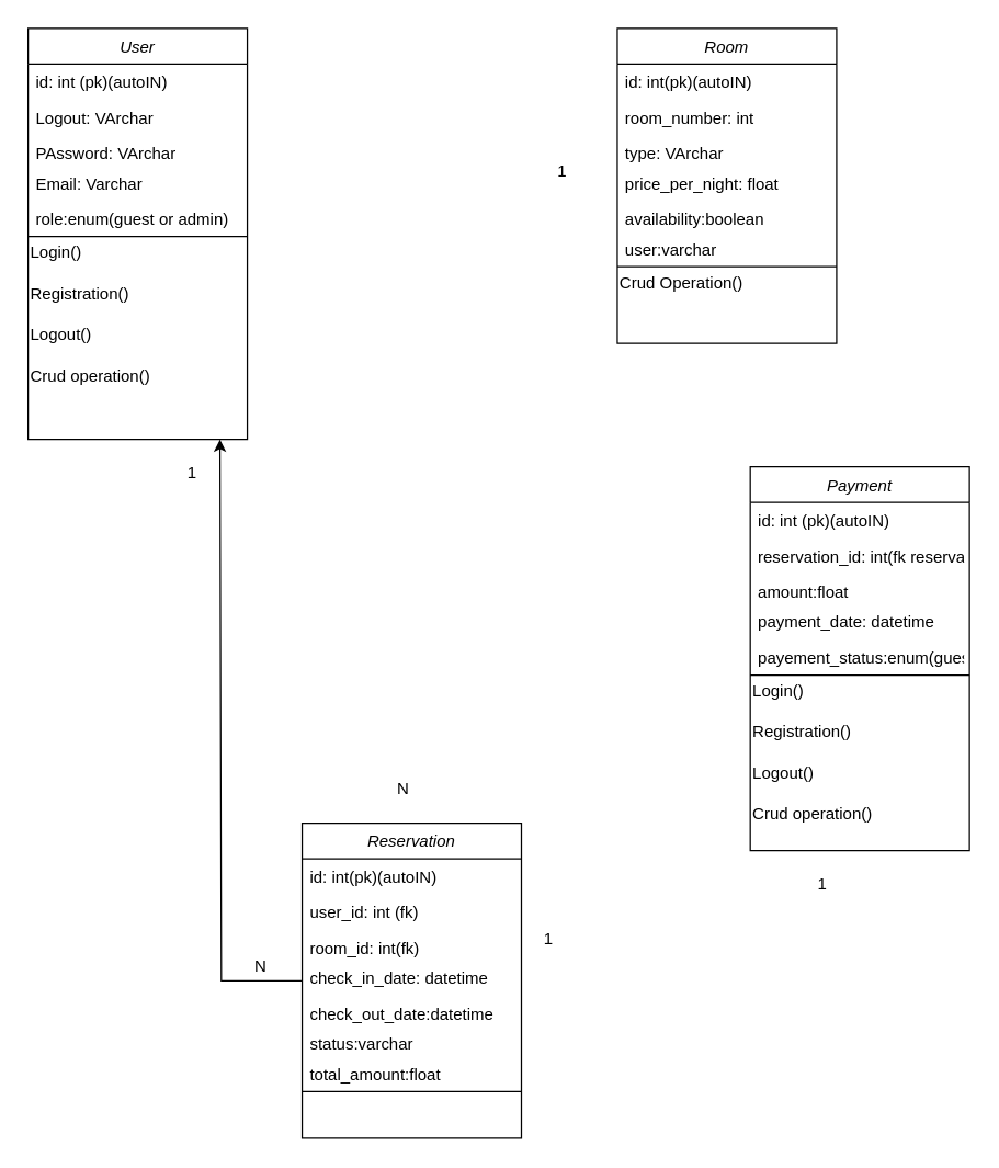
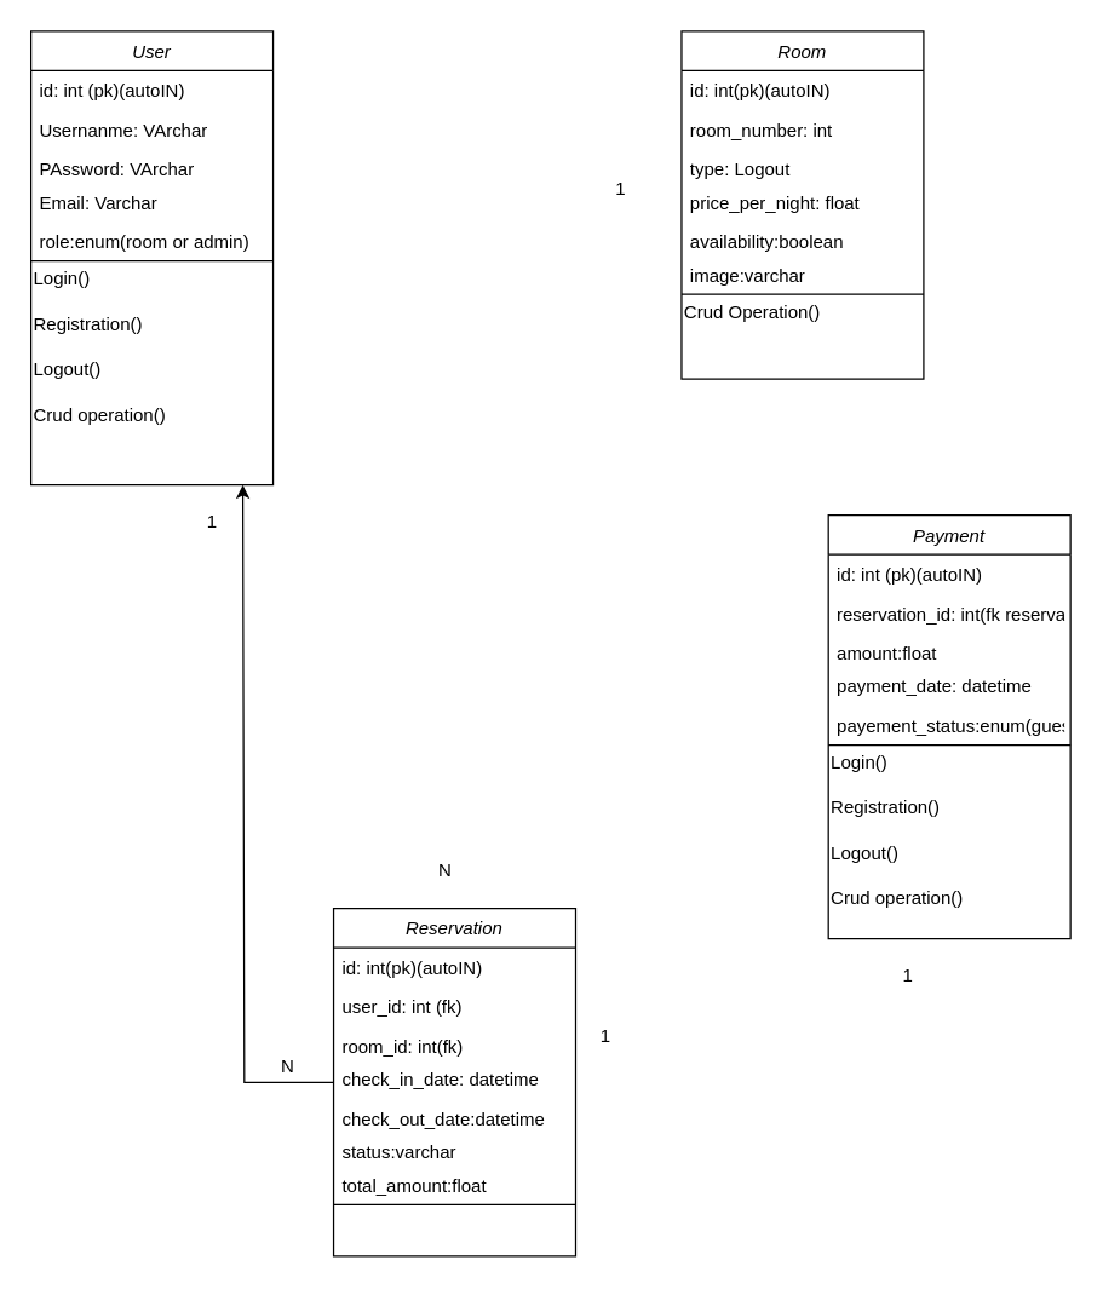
  <mxCell id="0" />
  <mxCell id="1" parent="0" />
  <mxCell id="2" value="User" style="swimlane;fontStyle=2;align=center;verticalAlign=top;childLayout=stackLayout;horizontal=1;startSize=26;horizontalStack=0;resizeParent=1;resizeLast=0;collapsible=1;marginBottom=0;rounded=0;shadow=0;strokeWidth=1;points=[[0,0,0,0,0],[0,0.25,0,0,0],[0,0.5,0,0,0],[0,0.75,0,0,0],[0,1,0,0,0],[0.25,0,0,0,0],[0.25,1,0,0,0],[0.5,0,0,0,0],[0.5,1,0,0,0],[0.75,0,0,0,0],[0.75,1,0,0,0],[1,0,0,0,0],[1,0.25,0,0,0],[1,0.5,0,0,0],[1,0.75,0,0,0],[1,1,0,0,0]];" vertex="1" parent="1"><mxGeometry x="20" y="20" width="160" height="300" as="geometry"><mxRectangle x="220" y="120" width="160" height="26" as="alternateBounds" /></mxGeometry></mxCell>
  <mxCell id="3" value="id: int (pk)(autoIN)" style="text;align=left;verticalAlign=top;spacingLeft=4;spacingRight=4;overflow=hidden;rotatable=0;points=[[0,0.5],[1,0.5]];portConstraint=eastwest;" vertex="1" parent="2"><mxGeometry y="26" width="160" height="26" as="geometry" /></mxCell>
- <mxCell id="4" value="Logout: VArchar" style="text;align=left;verticalAlign=top;spacingLeft=4;spacingRight=4;overflow=hidden;rotatable=0;points=[[0,0.5],[1,0.5]];portConstraint=eastwest;rounded=0;shadow=0;html=0;" vertex="1" parent="2"><mxGeometry y="52" width="160" height="26" as="geometry" /></mxCell>
+ <mxCell id="4" value="Usernanme: VArchar" style="text;align=left;verticalAlign=top;spacingLeft=4;spacingRight=4;overflow=hidden;rotatable=0;points=[[0,0.5],[1,0.5]];portConstraint=eastwest;rounded=0;shadow=0;html=0;" vertex="1" parent="2"><mxGeometry y="52" width="160" height="26" as="geometry" /></mxCell>
  <mxCell id="5" value="PAssword: VArchar" style="text;align=left;verticalAlign=top;spacingLeft=4;spacingRight=4;overflow=hidden;rotatable=0;points=[[0,0.5],[1,0.5]];portConstraint=eastwest;rounded=0;shadow=0;html=0;" vertex="1" parent="2"><mxGeometry y="78" width="160" height="22" as="geometry" /></mxCell>
  <mxCell id="6" value="Email: Varchar" style="text;align=left;verticalAlign=top;spacingLeft=4;spacingRight=4;overflow=hidden;rotatable=0;points=[[0,0.5],[1,0.5]];portConstraint=eastwest;" vertex="1" parent="2"><mxGeometry y="100" width="160" height="26" as="geometry" /></mxCell>
- <mxCell id="7" value="role:enum(guest or admin)" style="text;align=left;verticalAlign=top;spacingLeft=4;spacingRight=4;overflow=hidden;rotatable=0;points=[[0,0.5],[1,0.5]];portConstraint=eastwest;rounded=0;shadow=0;html=0;" vertex="1" parent="2"><mxGeometry y="126" width="160" height="22" as="geometry" /></mxCell>
+ <mxCell id="7" value="role:enum(room or admin)" style="text;align=left;verticalAlign=top;spacingLeft=4;spacingRight=4;overflow=hidden;rotatable=0;points=[[0,0.5],[1,0.5]];portConstraint=eastwest;rounded=0;shadow=0;html=0;" vertex="1" parent="2"><mxGeometry y="126" width="160" height="22" as="geometry" /></mxCell>
  <mxCell id="8" value="" style="line;strokeWidth=1;fillColor=none;align=left;verticalAlign=middle;spacingTop=-1;spacingLeft=3;spacingRight=3;rotatable=0;labelPosition=right;points=[];portConstraint=eastwest;strokeColor=inherit;" vertex="1" parent="2"><mxGeometry y="148" width="160" height="8" as="geometry" /></mxCell>
  <mxCell id="9" value="&lt;div style=&quot;&quot;&gt;Login()&lt;/div&gt;&lt;div style=&quot;&quot;&gt;&lt;br&gt;&lt;/div&gt;" style="text;strokeColor=none;align=left;fillColor=none;html=1;verticalAlign=middle;whiteSpace=wrap;rounded=0;" vertex="1" parent="2"><mxGeometry y="156" width="160" height="30" as="geometry" /></mxCell>
  <mxCell id="10" value="&lt;div style=&quot;&quot;&gt;Registration()&lt;/div&gt;&lt;div style=&quot;&quot;&gt;&lt;br&gt;&lt;/div&gt;" style="text;strokeColor=none;align=left;fillColor=none;html=1;verticalAlign=middle;whiteSpace=wrap;rounded=0;" vertex="1" parent="2"><mxGeometry y="186" width="160" height="30" as="geometry" /></mxCell>
  <mxCell id="11" value="&lt;div style=&quot;&quot;&gt;Logout()&lt;/div&gt;&lt;div style=&quot;&quot;&gt;&lt;br&gt;&lt;/div&gt;" style="text;strokeColor=none;align=left;fillColor=none;html=1;verticalAlign=middle;whiteSpace=wrap;rounded=0;" vertex="1" parent="2"><mxGeometry y="216" width="160" height="30" as="geometry" /></mxCell>
  <mxCell id="12" value="&lt;div style=&quot;&quot;&gt;Crud operation()&lt;/div&gt;&lt;div style=&quot;&quot;&gt;&lt;br&gt;&lt;/div&gt;" style="text;strokeColor=none;align=left;fillColor=none;html=1;verticalAlign=middle;whiteSpace=wrap;rounded=0;" vertex="1" parent="2"><mxGeometry y="246" width="160" height="30" as="geometry" /></mxCell>
  <mxCell id="13" value="&lt;div style=&quot;&quot;&gt;&lt;br&gt;&lt;/div&gt;" style="text;strokeColor=none;align=left;fillColor=none;html=1;verticalAlign=middle;whiteSpace=wrap;rounded=0;" vertex="1" parent="2"><mxGeometry y="276" width="160" height="4" as="geometry" /></mxCell>
  <mxCell id="14" value="Room" style="swimlane;fontStyle=2;align=center;verticalAlign=top;childLayout=stackLayout;horizontal=1;startSize=26;horizontalStack=0;resizeParent=1;resizeLast=0;collapsible=1;marginBottom=0;rounded=0;shadow=0;strokeWidth=1;" vertex="1" parent="1"><mxGeometry x="450" y="20" width="160" height="230" as="geometry"><mxRectangle x="220" y="120" width="160" height="26" as="alternateBounds" /></mxGeometry></mxCell>
  <mxCell id="15" value="id: int(pk)(autoIN)" style="text;align=left;verticalAlign=top;spacingLeft=4;spacingRight=4;overflow=hidden;rotatable=0;points=[[0,0.5],[1,0.5]];portConstraint=eastwest;" vertex="1" parent="14"><mxGeometry y="26" width="160" height="26" as="geometry" /></mxCell>
  <mxCell id="16" value="room_number: int" style="text;align=left;verticalAlign=top;spacingLeft=4;spacingRight=4;overflow=hidden;rotatable=0;points=[[0,0.5],[1,0.5]];portConstraint=eastwest;rounded=0;shadow=0;html=0;" vertex="1" parent="14"><mxGeometry y="52" width="160" height="26" as="geometry" /></mxCell>
- <mxCell id="17" value="type: VArchar" style="text;align=left;verticalAlign=top;spacingLeft=4;spacingRight=4;overflow=hidden;rotatable=0;points=[[0,0.5],[1,0.5]];portConstraint=eastwest;rounded=0;shadow=0;html=0;" vertex="1" parent="14"><mxGeometry y="78" width="160" height="22" as="geometry" /></mxCell>
+ <mxCell id="17" value="type: Logout" style="text;align=left;verticalAlign=top;spacingLeft=4;spacingRight=4;overflow=hidden;rotatable=0;points=[[0,0.5],[1,0.5]];portConstraint=eastwest;rounded=0;shadow=0;html=0;" vertex="1" parent="14"><mxGeometry y="78" width="160" height="22" as="geometry" /></mxCell>
  <mxCell id="18" value="price_per_night: float" style="text;align=left;verticalAlign=top;spacingLeft=4;spacingRight=4;overflow=hidden;rotatable=0;points=[[0,0.5],[1,0.5]];portConstraint=eastwest;" vertex="1" parent="14"><mxGeometry y="100" width="160" height="26" as="geometry" /></mxCell>
  <mxCell id="19" value="availability:boolean" style="text;align=left;verticalAlign=top;spacingLeft=4;spacingRight=4;overflow=hidden;rotatable=0;points=[[0,0.5],[1,0.5]];portConstraint=eastwest;rounded=0;shadow=0;html=0;" vertex="1" parent="14"><mxGeometry y="126" width="160" height="22" as="geometry" /></mxCell>
- <mxCell id="20" value="user:varchar" style="text;align=left;verticalAlign=top;spacingLeft=4;spacingRight=4;overflow=hidden;rotatable=0;points=[[0,0.5],[1,0.5]];portConstraint=eastwest;rounded=0;shadow=0;html=0;" vertex="1" parent="14"><mxGeometry y="148" width="160" height="22" as="geometry" /></mxCell>
+ <mxCell id="20" value="image:varchar" style="text;align=left;verticalAlign=top;spacingLeft=4;spacingRight=4;overflow=hidden;rotatable=0;points=[[0,0.5],[1,0.5]];portConstraint=eastwest;rounded=0;shadow=0;html=0;" vertex="1" parent="14"><mxGeometry y="148" width="160" height="22" as="geometry" /></mxCell>
  <mxCell id="21" value="" style="line;strokeWidth=1;fillColor=none;align=left;verticalAlign=middle;spacingTop=-1;spacingLeft=3;spacingRight=3;rotatable=0;labelPosition=right;points=[];portConstraint=eastwest;strokeColor=inherit;" vertex="1" parent="14"><mxGeometry y="170" width="160" height="8" as="geometry" /></mxCell>
  <mxCell id="22" value="&lt;div style=&quot;&quot;&gt;Crud Operation()&lt;/div&gt;&lt;div style=&quot;&quot;&gt;&lt;br&gt;&lt;/div&gt;" style="text;strokeColor=none;align=left;fillColor=none;html=1;verticalAlign=middle;whiteSpace=wrap;rounded=0;" vertex="1" parent="14"><mxGeometry y="178" width="160" height="30" as="geometry" /></mxCell>
  <mxCell id="23" value="" style="edgeStyle=orthogonalEdgeStyle;rounded=0;orthogonalLoop=1;jettySize=auto;html=1;" edge="1" parent="1" source="24"><mxGeometry relative="1" as="geometry"><mxPoint x="160" y="320" as="targetPoint" /><Array as="points"><mxPoint x="161" y="715" /></Array></mxGeometry></mxCell>
  <mxCell id="24" value="Reservation" style="swimlane;fontStyle=2;align=center;verticalAlign=top;childLayout=stackLayout;horizontal=1;startSize=26;horizontalStack=0;resizeParent=1;resizeLast=0;collapsible=1;marginBottom=0;rounded=0;shadow=0;strokeWidth=1;" vertex="1" parent="1"><mxGeometry x="220" y="600" width="160" height="230" as="geometry"><mxRectangle x="220" y="120" width="160" height="26" as="alternateBounds" /></mxGeometry></mxCell>
  <mxCell id="25" value="id: int(pk)(autoIN)" style="text;align=left;verticalAlign=top;spacingLeft=4;spacingRight=4;overflow=hidden;rotatable=0;points=[[0,0.5],[1,0.5]];portConstraint=eastwest;" vertex="1" parent="24"><mxGeometry y="26" width="160" height="26" as="geometry" /></mxCell>
  <mxCell id="26" value="user_id: int (fk)" style="text;align=left;verticalAlign=top;spacingLeft=4;spacingRight=4;overflow=hidden;rotatable=0;points=[[0,0.5],[1,0.5]];portConstraint=eastwest;rounded=0;shadow=0;html=0;" vertex="1" parent="24"><mxGeometry y="52" width="160" height="26" as="geometry" /></mxCell>
  <mxCell id="27" value="room_id: int(fk)" style="text;align=left;verticalAlign=top;spacingLeft=4;spacingRight=4;overflow=hidden;rotatable=0;points=[[0,0.5],[1,0.5]];portConstraint=eastwest;rounded=0;shadow=0;html=0;" vertex="1" parent="24"><mxGeometry y="78" width="160" height="22" as="geometry" /></mxCell>
  <mxCell id="28" value="check_in_date: datetime" style="text;align=left;verticalAlign=top;spacingLeft=4;spacingRight=4;overflow=hidden;rotatable=0;points=[[0,0.5],[1,0.5]];portConstraint=eastwest;" vertex="1" parent="24"><mxGeometry y="100" width="160" height="26" as="geometry" /></mxCell>
  <mxCell id="29" value="check_out_date:datetime" style="text;align=left;verticalAlign=top;spacingLeft=4;spacingRight=4;overflow=hidden;rotatable=0;points=[[0,0.5],[1,0.5]];portConstraint=eastwest;rounded=0;shadow=0;html=0;" vertex="1" parent="24"><mxGeometry y="126" width="160" height="22" as="geometry" /></mxCell>
  <mxCell id="30" value="status:varchar" style="text;align=left;verticalAlign=top;spacingLeft=4;spacingRight=4;overflow=hidden;rotatable=0;points=[[0,0.5],[1,0.5]];portConstraint=eastwest;rounded=0;shadow=0;html=0;" vertex="1" parent="24"><mxGeometry y="148" width="160" height="22" as="geometry" /></mxCell>
  <mxCell id="31" value="total_amount:float" style="text;align=left;verticalAlign=top;spacingLeft=4;spacingRight=4;overflow=hidden;rotatable=0;points=[[0,0.5],[1,0.5]];portConstraint=eastwest;rounded=0;shadow=0;html=0;" vertex="1" parent="24"><mxGeometry y="170" width="160" height="22" as="geometry" /></mxCell>
  <mxCell id="32" value="" style="line;strokeWidth=1;fillColor=none;align=left;verticalAlign=middle;spacingTop=-1;spacingLeft=3;spacingRight=3;rotatable=0;labelPosition=right;points=[];portConstraint=eastwest;strokeColor=inherit;" vertex="1" parent="24"><mxGeometry y="192" width="160" height="8" as="geometry" /></mxCell>
  <mxCell id="33" value="Payment" style="swimlane;fontStyle=2;align=center;verticalAlign=top;childLayout=stackLayout;horizontal=1;startSize=26;horizontalStack=0;resizeParent=1;resizeLast=0;collapsible=1;marginBottom=0;rounded=0;shadow=0;strokeWidth=1;" vertex="1" parent="1"><mxGeometry x="547" y="340" width="160" height="280" as="geometry"><mxRectangle x="220" y="120" width="160" height="26" as="alternateBounds" /></mxGeometry></mxCell>
  <mxCell id="34" value="id: int (pk)(autoIN)" style="text;align=left;verticalAlign=top;spacingLeft=4;spacingRight=4;overflow=hidden;rotatable=0;points=[[0,0.5],[1,0.5]];portConstraint=eastwest;" vertex="1" parent="33"><mxGeometry y="26" width="160" height="26" as="geometry" /></mxCell>
  <mxCell id="35" value="reservation_id: int(fk reservation)" style="text;align=left;verticalAlign=top;spacingLeft=4;spacingRight=4;overflow=hidden;rotatable=0;points=[[0,0.5],[1,0.5]];portConstraint=eastwest;rounded=0;shadow=0;html=0;" vertex="1" parent="33"><mxGeometry y="52" width="160" height="26" as="geometry" /></mxCell>
  <mxCell id="36" value="amount:float" style="text;align=left;verticalAlign=top;spacingLeft=4;spacingRight=4;overflow=hidden;rotatable=0;points=[[0,0.5],[1,0.5]];portConstraint=eastwest;rounded=0;shadow=0;html=0;" vertex="1" parent="33"><mxGeometry y="78" width="160" height="22" as="geometry" /></mxCell>
  <mxCell id="37" value="payment_date: datetime" style="text;align=left;verticalAlign=top;spacingLeft=4;spacingRight=4;overflow=hidden;rotatable=0;points=[[0,0.5],[1,0.5]];portConstraint=eastwest;" vertex="1" parent="33"><mxGeometry y="100" width="160" height="26" as="geometry" /></mxCell>
  <mxCell id="38" value="payement_status:enum(guest or admin)" style="text;align=left;verticalAlign=top;spacingLeft=4;spacingRight=4;overflow=hidden;rotatable=0;points=[[0,0.5],[1,0.5]];portConstraint=eastwest;rounded=0;shadow=0;html=0;" vertex="1" parent="33"><mxGeometry y="126" width="160" height="22" as="geometry" /></mxCell>
  <mxCell id="39" value="" style="line;strokeWidth=1;fillColor=none;align=left;verticalAlign=middle;spacingTop=-1;spacingLeft=3;spacingRight=3;rotatable=0;labelPosition=right;points=[];portConstraint=eastwest;strokeColor=inherit;" vertex="1" parent="33"><mxGeometry y="148" width="160" height="8" as="geometry" /></mxCell>
  <mxCell id="40" value="&lt;div style=&quot;&quot;&gt;Login()&lt;/div&gt;&lt;div style=&quot;&quot;&gt;&lt;br&gt;&lt;/div&gt;" style="text;strokeColor=none;align=left;fillColor=none;html=1;verticalAlign=middle;whiteSpace=wrap;rounded=0;" vertex="1" parent="33"><mxGeometry y="156" width="160" height="30" as="geometry" /></mxCell>
  <mxCell id="41" value="&lt;div style=&quot;&quot;&gt;Registration()&lt;/div&gt;&lt;div style=&quot;&quot;&gt;&lt;br&gt;&lt;/div&gt;" style="text;strokeColor=none;align=left;fillColor=none;html=1;verticalAlign=middle;whiteSpace=wrap;rounded=0;" vertex="1" parent="33"><mxGeometry y="186" width="160" height="30" as="geometry" /></mxCell>
  <mxCell id="42" value="&lt;div style=&quot;&quot;&gt;Logout()&lt;/div&gt;&lt;div style=&quot;&quot;&gt;&lt;br&gt;&lt;/div&gt;" style="text;strokeColor=none;align=left;fillColor=none;html=1;verticalAlign=middle;whiteSpace=wrap;rounded=0;" vertex="1" parent="33"><mxGeometry y="216" width="160" height="30" as="geometry" /></mxCell>
  <mxCell id="43" value="&lt;div style=&quot;&quot;&gt;Crud operation()&lt;/div&gt;&lt;div style=&quot;&quot;&gt;&lt;br&gt;&lt;/div&gt;" style="text;strokeColor=none;align=left;fillColor=none;html=1;verticalAlign=middle;whiteSpace=wrap;rounded=0;" vertex="1" parent="33"><mxGeometry y="246" width="160" height="30" as="geometry" /></mxCell>
  <mxCell id="44" value="1" style="text;strokeColor=none;align=center;fillColor=none;html=1;verticalAlign=middle;whiteSpace=wrap;rounded=0;" vertex="1" parent="1"><mxGeometry x="110" y="330" width="60" height="30" as="geometry" /></mxCell>
  <mxCell id="45" value="N" style="text;strokeColor=none;align=center;fillColor=none;html=1;verticalAlign=middle;whiteSpace=wrap;rounded=0;" vertex="1" parent="1"><mxGeometry x="160" y="690" width="60" height="30" as="geometry" /></mxCell>
  <mxCell id="46" value="1" style="text;strokeColor=none;align=center;fillColor=none;html=1;verticalAlign=middle;whiteSpace=wrap;rounded=0;" vertex="1" parent="1"><mxGeometry x="380" y="110" width="60" height="30" as="geometry" /></mxCell>
  <mxCell id="47" value="N" style="text;strokeColor=none;align=center;fillColor=none;html=1;verticalAlign=middle;whiteSpace=wrap;rounded=0;" vertex="1" parent="1"><mxGeometry x="264" y="560" width="60" height="30" as="geometry" /></mxCell>
  <mxCell id="48" value="1" style="text;strokeColor=none;align=center;fillColor=none;html=1;verticalAlign=middle;whiteSpace=wrap;rounded=0;" vertex="1" parent="1"><mxGeometry x="370" y="670" width="60" height="30" as="geometry" /></mxCell>
  <mxCell id="49" value="1" style="text;strokeColor=none;align=center;fillColor=none;html=1;verticalAlign=middle;whiteSpace=wrap;rounded=0;" vertex="1" parent="1"><mxGeometry x="570" y="630" width="60" height="30" as="geometry" /></mxCell>
